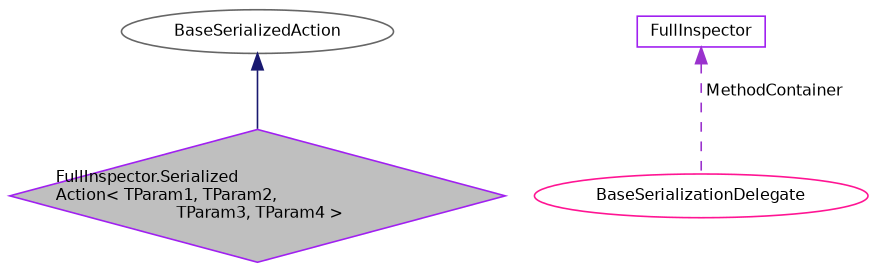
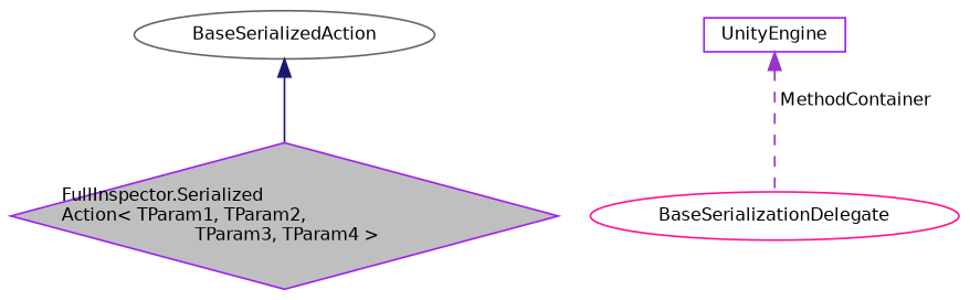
  digraph {
    node [color=purple fillcolor=white fontname=Helvetica fontsize=10 shape=ellipse style=filled]
    edge [dir=back fontname=Helvetica fontsize=10 labelfontname=Helvetica labelfontsize=10]
    n1 [fillcolor=grey75 fontcolor=black height=0.2 label="FullInspector.Serialized\lAction\< TParam1, TParam2,\l TParam3, TParam4 \>" shape=diamond width=0.4]
    n2 [color=gray40 height=0.2 label=BaseSerializedAction width=0.4]
    n3 [color=deeppink height=0.2 label=BaseSerializationDelegate width=0.4]
-   n4 [height=0.2 label=FullInspector shape=box width=0.4]
+   n4 [height=0.2 label=UnityEngine shape=box width=0.4]
    n2 -> n1 [color=midnightblue style=solid]
    n4 -> n3 [color=darkorchid3 label=" MethodContainer" style=dashed]
  }
